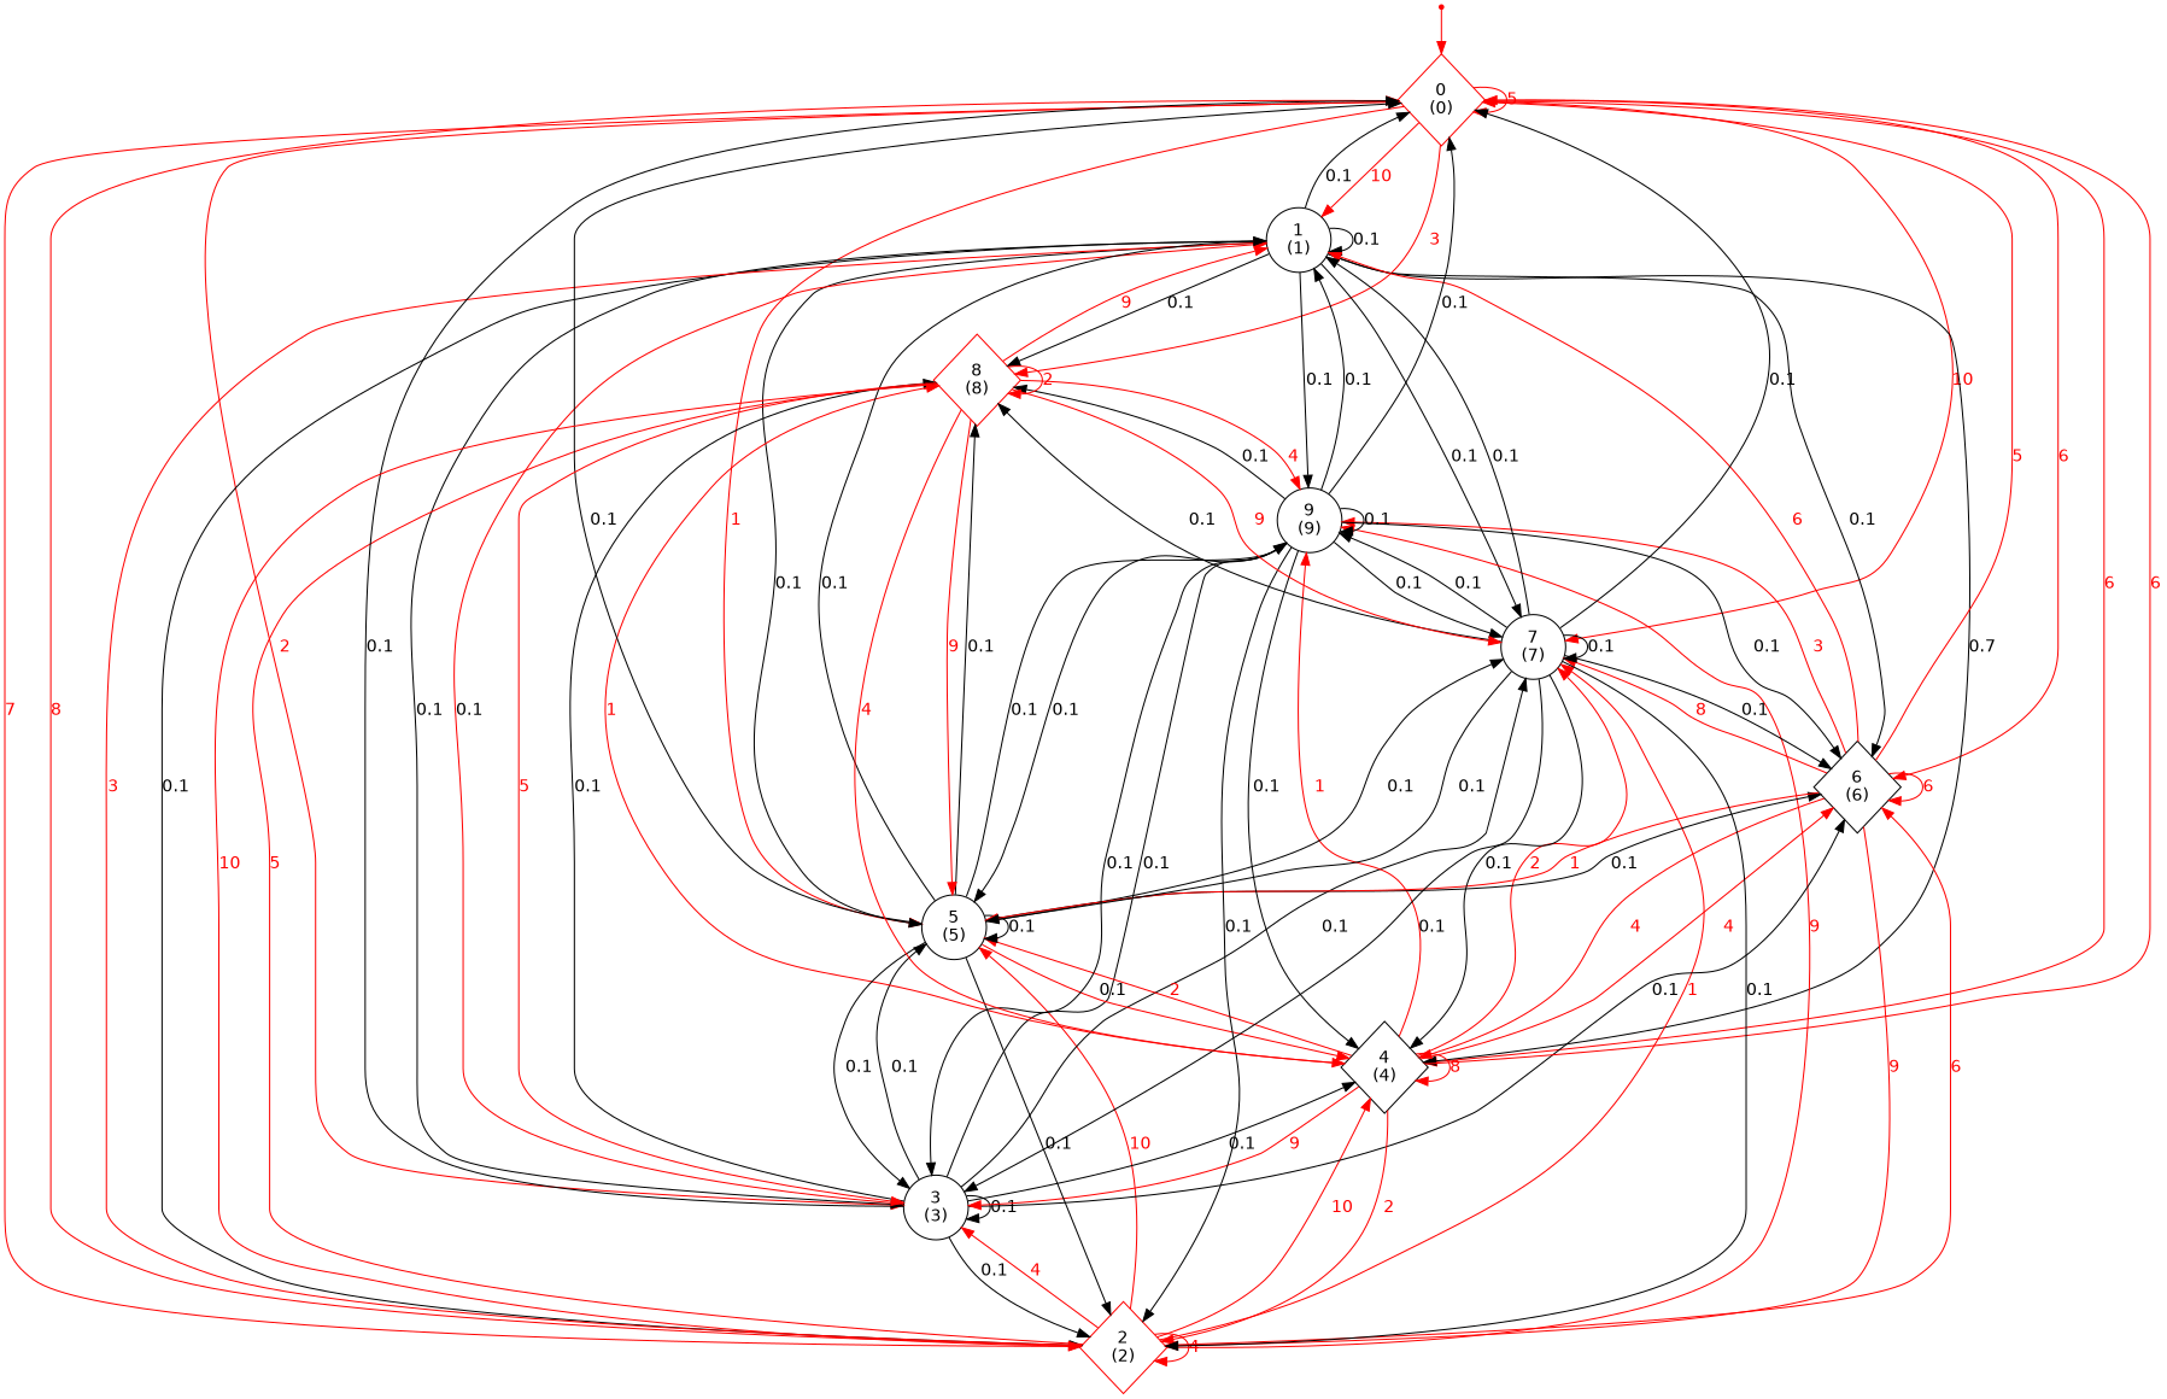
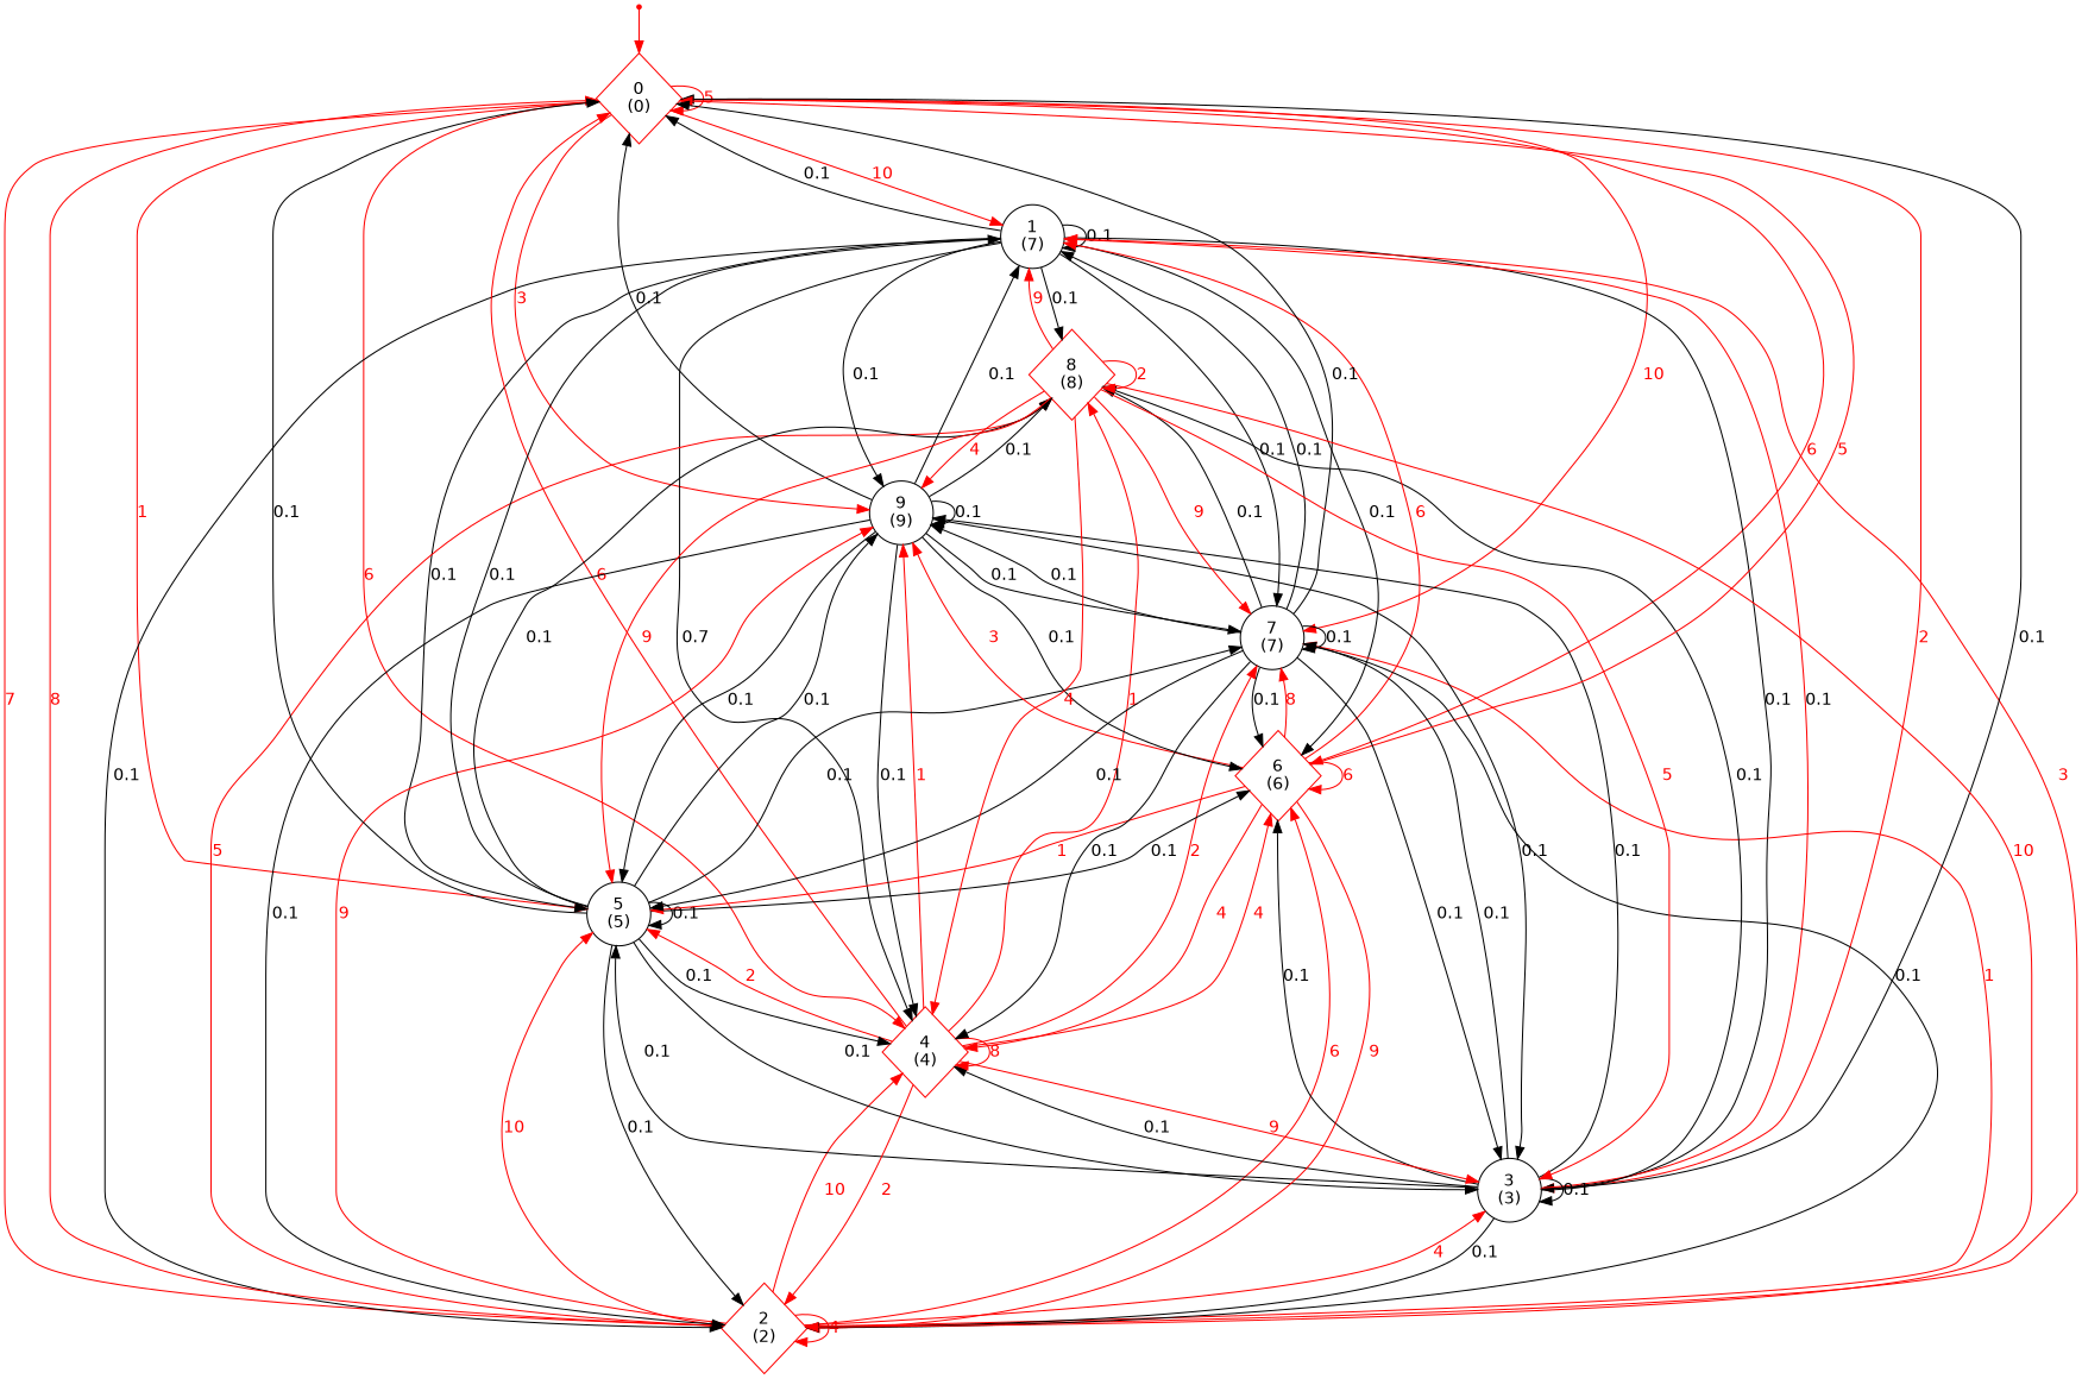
  digraph {
    node [color=red fontname=Helvetica shape=diamond]
    edge [color=black fontcolor=black fontname=Helvetica]
    n1 [label="0\n(0)"]
-   n2 [color=black label="1\n(1)" shape=circle]
+   n2 [color=black label="1\n(7)" shape=circle]
    n3 [label="2\n(2)"]
    n4 [color=black label="3\n(3)" shape=circle]
-   n5 [color=black label="4\n(4)"]
+   n5 [label="4\n(4)"]
    n6 [color=black label="5\n(5)" shape=circle]
-   n7 [color=black label="6\n(6)"]
+   n7 [label="6\n(6)"]
    n8 [color=black label="7\n(7)" shape=circle]
    n9 [color=black label="9\n(9)" shape=circle]
    n10 [label="8\n(8)"]
    "0i" [shape=point]
    n1 -> n1 [color=red fontcolor=red label=5]
    n1 -> n2 [color=red fontcolor=red label=10]
    n1 -> n3 [color=red fontcolor=red label=7]
    n1 -> n4 [color=red fontcolor=red label=2]
    n1 -> n5 [color=red fontcolor=red label=6]
    n1 -> n6 [color=red fontcolor=red label=1]
    n1 -> n7 [color=red fontcolor=red label=6]
    n1 -> n8 [color=red fontcolor=red label=10]
-   n1 -> n10 [color=red fontcolor=red label=3]
+   n1 -> n9 [color=red fontcolor=red label=3]
    n2 -> n1 [label=0.1]
    n2 -> n2 [label=0.1]
    n2 -> n3 [label=0.1]
    n2 -> n4 [label=0.1]
    n2 -> n5 [label=0.7]
    n2 -> n6 [label=0.1]
    n2 -> n7 [label=0.1]
    n2 -> n8 [label=0.1]
    n2 -> n9 [label=0.1]
    n2 -> n10 [label=0.1]
    n3 -> n1 [color=red fontcolor=red label=8]
    n3 -> n2 [color=red fontcolor=red label=3]
    n3 -> n3 [color=red fontcolor=red label=4]
    n3 -> n4 [color=red fontcolor=red label=4]
    n3 -> n5 [color=red fontcolor=red label=10]
    n3 -> n6 [color=red fontcolor=red label=10]
    n3 -> n7 [color=red fontcolor=red label=6]
    n3 -> n8 [color=red fontcolor=red label=1]
    n3 -> n9 [color=red fontcolor=red label=9]
    n3 -> n10 [color=red fontcolor=red label=5]
    n4 -> n1 [label=0.1]
    n4 -> n2 [color=red label=0.1]
    n4 -> n3 [label=0.1]
    n4 -> n4 [label=0.1]
    n4 -> n5 [label=0.1]
    n4 -> n6 [label=0.1]
    n4 -> n7 [label=0.1]
    n4 -> n8 [label=0.1]
    n4 -> n9 [label=0.1]
    n4 -> n10 [label=0.1]
    n5 -> n1 [color=red fontcolor=red label=6]
    n5 -> n3 [color=red fontcolor=red label=2]
    n5 -> n4 [color=red fontcolor=red label=9]
    n5 -> n5 [color=red fontcolor=red label=8]
    n5 -> n6 [color=red fontcolor=red label=2]
    n5 -> n7 [color=red fontcolor=red label=4]
    n5 -> n8 [color=red fontcolor=red label=2]
    n5 -> n9 [color=red fontcolor=red label=1]
    n5 -> n10 [color=red fontcolor=red label=1]
    n6 -> n1 [label=0.1]
    n6 -> n2 [label=0.1]
    n6 -> n3 [label=0.1]
    n6 -> n4 [label=0.1]
-   n6 -> n5 [color=red label=0.1]
+   n6 -> n5 [label=0.1]
    n6 -> n6 [label=0.1]
    n6 -> n7 [label=0.1]
    n6 -> n8 [label=0.1]
    n6 -> n9 [label=0.1]
    n6 -> n10 [label=0.1]
    n7 -> n1 [color=red fontcolor=red label=5]
    n7 -> n2 [color=red fontcolor=red label=6]
    n7 -> n3 [color=red fontcolor=red label=9]
    n7 -> n5 [color=red fontcolor=red label=4]
    n7 -> n6 [color=red fontcolor=red label=1]
    n7 -> n7 [color=red fontcolor=red label=6]
    n7 -> n8 [color=red fontcolor=red label=8]
    n7 -> n9 [color=red fontcolor=red label=3]
    n8 -> n1 [label=0.1]
    n8 -> n2 [label=0.1]
    n8 -> n3 [label=0.1]
    n8 -> n4 [label=0.1]
    n8 -> n5 [label=0.1]
    n8 -> n6 [label=0.1]
    n8 -> n7 [label=0.1]
    n8 -> n8 [label=0.1]
    n8 -> n9 [label=0.1]
    n8 -> n10 [label=0.1]
    n9 -> n1 [label=0.1]
    n9 -> n2 [label=0.1]
    n9 -> n3 [label=0.1]
    n9 -> n4 [label=0.1]
    n9 -> n5 [label=0.1]
    n9 -> n6 [label=0.1]
    n9 -> n7 [label=0.1]
    n9 -> n8 [label=0.1]
    n9 -> n9 [label=0.1]
    n9 -> n10 [label=0.1]
    n10 -> n2 [color=red fontcolor=red label=9]
    n10 -> n3 [color=red fontcolor=red label=10]
    n10 -> n4 [color=red fontcolor=red label=5]
    n10 -> n5 [color=red fontcolor=red label=4]
    n10 -> n6 [color=red fontcolor=red label=9]
    n10 -> n8 [color=red fontcolor=red label=9]
    n10 -> n9 [color=red fontcolor=red label=4]
    n10 -> n10 [color=red fontcolor=red label=2]
    "0i" -> n1 [color=red fontcolor="" fontname=""]
  }
